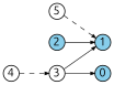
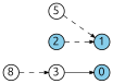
  digraph {
    fontname=Ubuntu
    rankdir=LR
    node [fillcolor=white fixedsize=true fontname=Ubuntu shape=circle style=filled]
    edge [arrowsize=0.5 fontname=Ubuntu penwidth=0.75 style=dashed]
    5 [width=.26]
    1 [fillcolor=skyblue width=.26]
    0 [fillcolor=skyblue width=.26]
-   4 [width=.26]
+   4 [width=.26 label=8]
    3 [width=.26]
    2 [fillcolor=skyblue width=.26]
    5 -> 1
    4 -> 3
-   3 -> 1 [style=bold]
    3 -> 0 [style=bold]
-   2 -> 1 [style=bold]
+   2 -> 1
  }
